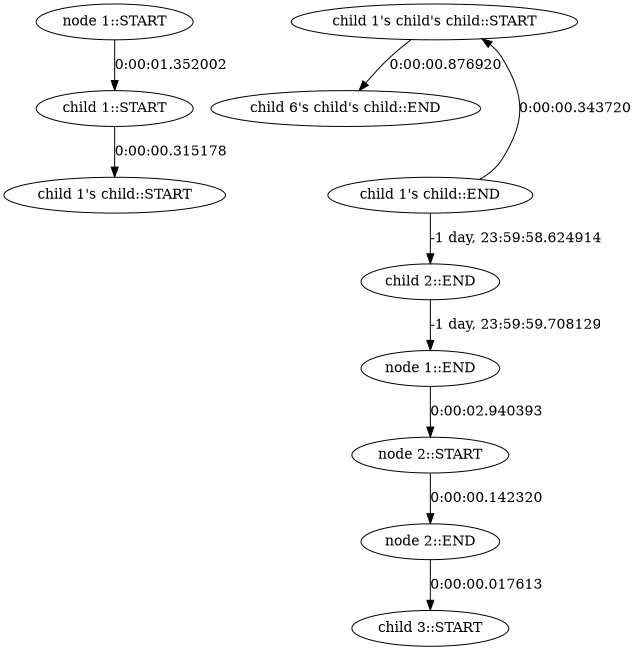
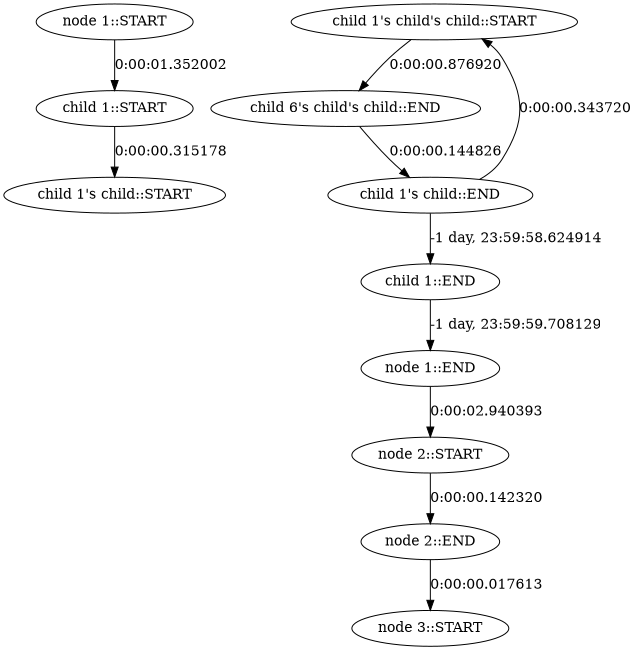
  digraph {
    n1 [label="node 1::START"]
    n2 [label="child 1::START"]
    n3 [label="child 1's child::START"]
    n4 [label="child 1's child's child::START"]
    n5 [label="child 6's child's child::END"]
    n6 [label="child 1's child::END"]
-   n7 [label="child 2::END"]
+   n7 [label="child 1::END"]
    n8 [label="node 1::END"]
    n9 [label="node 2::START"]
    n10 [label="node 2::END"]
-   n11 [label="child 3::START"]
+   n11 [label="node 3::START"]
    n1 -> n2 [label="0:00:01.352002"]
    n2 -> n3 [label="0:00:00.315178"]
    n4 -> n5 [label="0:00:00.876920"]
+   n5 -> n6 [label="0:00:00.144826"]
    n6 -> n4 [label="0:00:00.343720"]
    n6 -> n7 [label="-1 day, 23:59:58.624914"]
    n7 -> n8 [label="-1 day, 23:59:59.708129"]
    n8 -> n9 [label="0:00:02.940393"]
    n9 -> n10 [label="0:00:00.142320"]
    n10 -> n11 [label="0:00:00.017613"]
  }
